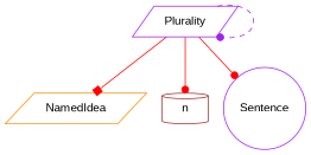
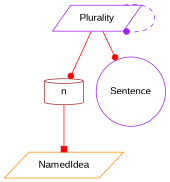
  digraph {
    fontname="Liberation Sans"
    node [color=purple fontname="Liberation Sans" shape=parallelogram]
    edge [arrowhead=dot color=red fontname="Liberation Sans" style=solid]
    n1 [label=Plurality]
    NamedIdea [color=darkorange]
    n [color=brown shape=cylinder]
    Sentence [shape=circle]
    n1 -> n1 [color=purple style=dashed]
-   n1 -> NamedIdea [arrowhead=box]
+   n -> NamedIdea [arrowhead=box]
    n1 -> n
    n1 -> Sentence
  }
